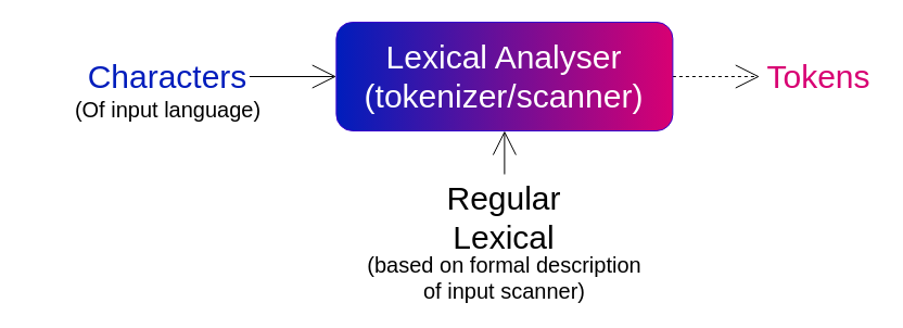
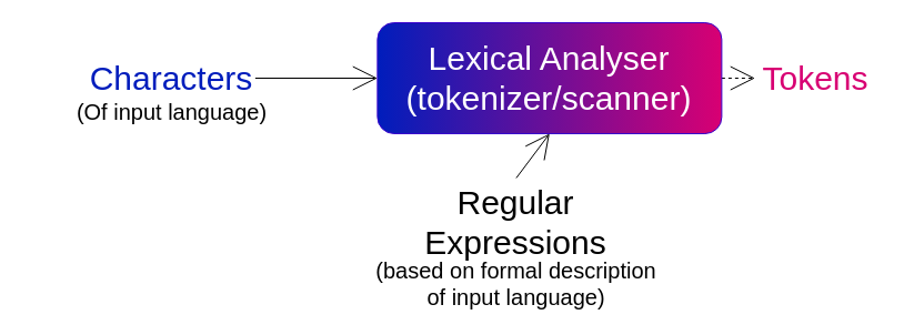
  <mxCell id="0" />
  <mxCell id="1" parent="0" />
  <mxCell id="2" style="edgeStyle=none;html=1;exitX=1;exitY=0.5;exitDx=0;exitDy=0;entryX=0;entryY=0.5;entryDx=0;entryDy=0;fontSize=30;endArrow=open;endFill=0;endSize=20;dashed=1;" edge="1" parent="1" source="3" target="6"><mxGeometry relative="1" as="geometry" /></mxCell>
- <mxCell id="3" value="Lexical Analyser&lt;br&gt;(tokenizer/scanner)" style="rounded=1;whiteSpace=wrap;html=1;fontSize=30;fillColor=#D80073;fontColor=#ffffff;strokeColor=#3700CC;gradientColor=#001DBC;gradientDirection=west;" vertex="1" parent="1"><mxGeometry x="309.38" y="20" width="310" height="100" as="geometry" /></mxCell>
+ <mxCell id="3" value="Lexical Analyser&lt;br&gt;(tokenizer/scanner)" style="rounded=1;whiteSpace=wrap;html=1;fontSize=30;fillColor=#D80073;fontColor=#ffffff;strokeColor=#3700CC;gradientColor=#001DBC;gradientDirection=west;" vertex="1" parent="1"><mxGeometry x="339.38" y="20" width="310" height="100" as="geometry" /></mxCell>
  <mxCell id="4" style="edgeStyle=none;html=1;exitX=1;exitY=0.5;exitDx=0;exitDy=0;entryX=0;entryY=0.5;entryDx=0;entryDy=0;fontSize=30;endArrow=open;endFill=0;endSize=20;" edge="1" parent="1" source="5" target="3"><mxGeometry relative="1" as="geometry" /></mxCell>
  <mxCell id="5" value="Characters" style="text;html=1;strokeColor=none;fillColor=none;align=center;verticalAlign=middle;whiteSpace=wrap;rounded=0;fontSize=30;fontColor=#001DBC;" vertex="1" parent="1"><mxGeometry x="79.38" y="55" width="150" height="30" as="geometry" /></mxCell>
- <mxCell id="6" value="Tokens" style="text;html=1;strokeColor=none;fillColor=none;align=center;verticalAlign=middle;whiteSpace=wrap;rounded=0;fontSize=30;fontColor=#D80073;" vertex="1" parent="1"><mxGeometry x="699.38" y="55" width="110" height="30" as="geometry" /></mxCell>
+ <mxCell id="6" value="Tokens" style="text;html=1;strokeColor=none;fillColor=none;align=center;verticalAlign=middle;whiteSpace=wrap;rounded=0;fontSize=30;fontColor=#D80073;" vertex="1" parent="1"><mxGeometry x="679.38" y="55" width="110" height="30" as="geometry" /></mxCell>
  <mxCell id="7" style="edgeStyle=none;html=1;exitX=0.5;exitY=0;exitDx=0;exitDy=0;entryX=0.5;entryY=1;entryDx=0;entryDy=0;fontSize=30;endArrow=open;endFill=0;endSize=20;" edge="1" parent="1" source="8" target="3"><mxGeometry relative="1" as="geometry" /></mxCell>
- <mxCell id="8" value="Regular Lexical" style="text;html=1;strokeColor=none;fillColor=none;align=center;verticalAlign=middle;whiteSpace=wrap;rounded=0;fontSize=30;" vertex="1" parent="1"><mxGeometry x="374.38" y="160" width="180" height="80" as="geometry" /></mxCell>
- <mxCell id="9" value="(based on formal description of input scanner)" style="text;html=1;strokeColor=none;fillColor=none;align=center;verticalAlign=middle;whiteSpace=wrap;rounded=0;fontSize=20;" vertex="1" parent="1"><mxGeometry x="330.01" y="230" width="268.75" height="50" as="geometry" /></mxCell>
+ <mxCell id="8" value="Regular Expressions" style="text;html=1;strokeColor=none;fillColor=none;align=center;verticalAlign=middle;whiteSpace=wrap;rounded=0;fontSize=30;" vertex="1" parent="1"><mxGeometry x="374.38" y="160" width="180" height="80" as="geometry" /></mxCell>
+ <mxCell id="9" value="(based on formal description of input language)" style="text;html=1;strokeColor=none;fillColor=none;align=center;verticalAlign=middle;whiteSpace=wrap;rounded=0;fontSize=20;" vertex="1" parent="1"><mxGeometry x="330.01" y="230" width="268.75" height="50" as="geometry" /></mxCell>
  <mxCell id="10" value="(Of input language)" style="text;html=1;strokeColor=none;fillColor=none;align=center;verticalAlign=middle;whiteSpace=wrap;rounded=0;fontSize=20;" vertex="1" parent="1"><mxGeometry x="20" y="80" width="268.75" height="40" as="geometry" /></mxCell>
